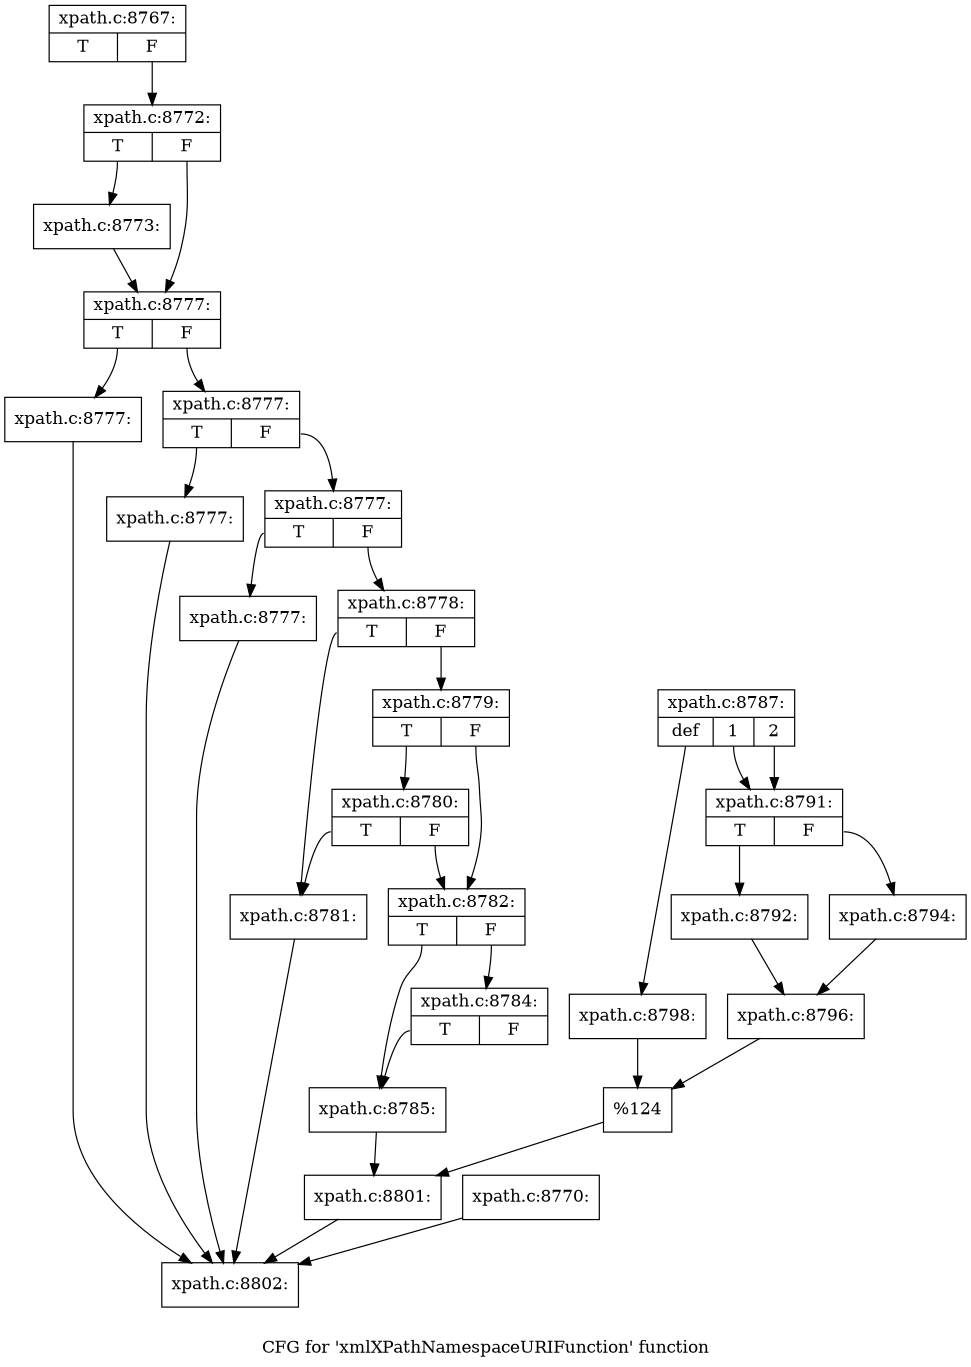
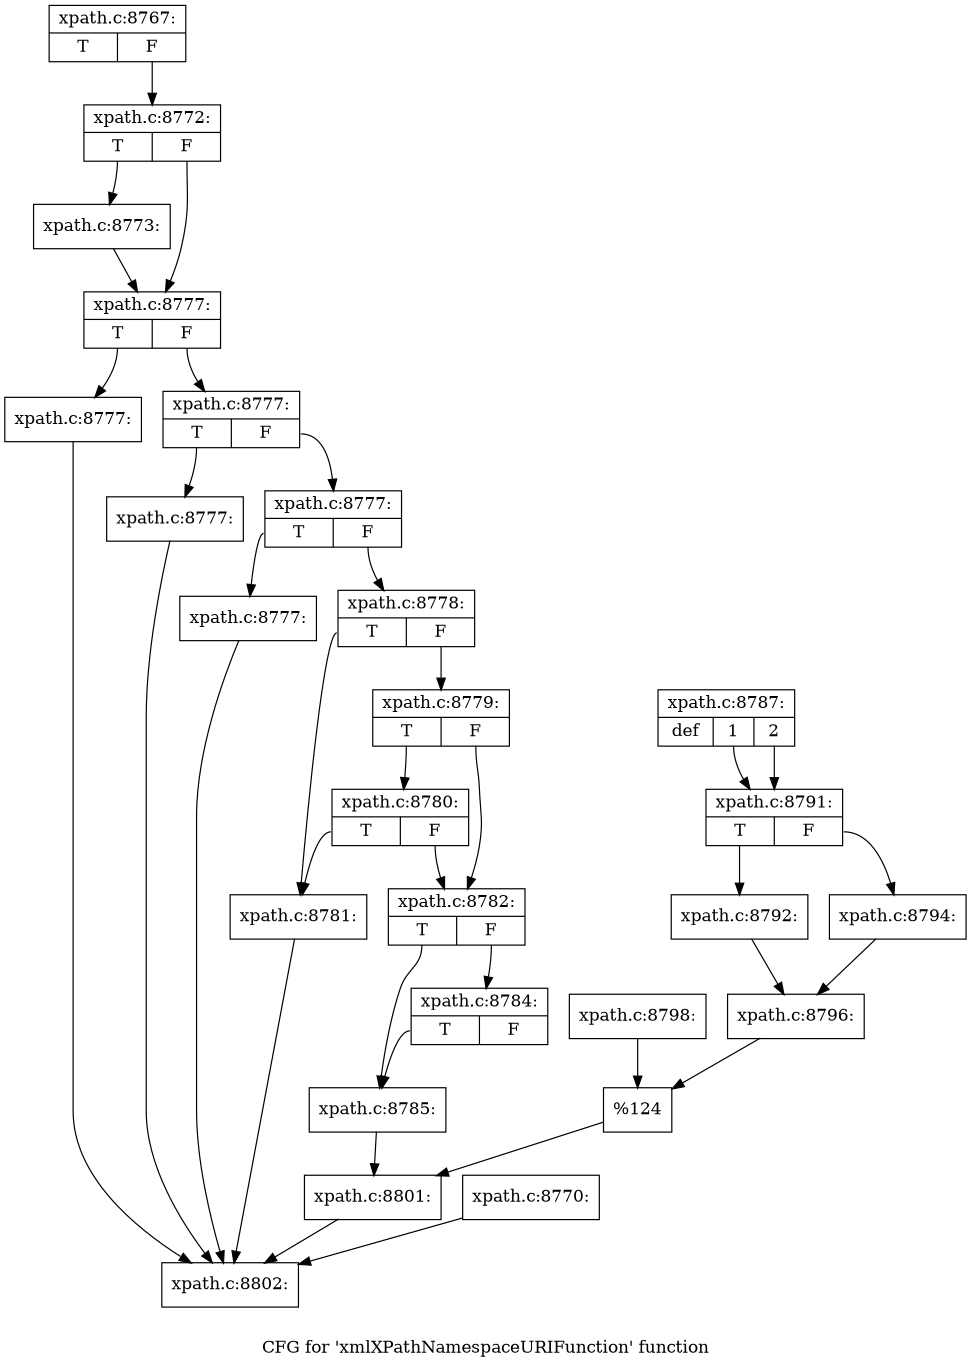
  digraph {
    label="CFG for 'xmlXPathNamespaceURIFunction' function"
    node [shape=record]
    n1 [label="{xpath.c:8767:|{<s0>T|<s1>F}}"]
    n2 [label="{xpath.c:8772:|{<s0>T|<s1>F}}"]
    n3 [label="{xpath.c:8770:}"]
    n4 [label="{xpath.c:8802:}"]
    n5 [label="{xpath.c:8773:}"]
    n6 [label="{xpath.c:8777:|{<s0>T|<s1>F}}"]
    n7 [label="{xpath.c:8777:}"]
    n8 [label="{xpath.c:8777:|{<s0>T|<s1>F}}"]
    n9 [label="{xpath.c:8777:}"]
    n10 [label="{xpath.c:8777:|{<s0>T|<s1>F}}"]
    n11 [label="{xpath.c:8777:}"]
    n12 [label="{xpath.c:8778:|{<s0>T|<s1>F}}"]
    n13 [label="{xpath.c:8781:}"]
    n14 [label="{xpath.c:8779:|{<s0>T|<s1>F}}"]
    n15 [label="{xpath.c:8780:|{<s0>T|<s1>F}}"]
    n16 [label="{xpath.c:8782:|{<s0>T|<s1>F}}"]
    n17 [label="{xpath.c:8785:}"]
    n18 [label="{xpath.c:8784:|{<s0>T|<s1>F}}"]
    n19 [label="{xpath.c:8801:}"]
    n20 [label="{xpath.c:8787:|{<s0>def|<s1>1|<s2>2}}"]
    n21 [label="{xpath.c:8798:}"]
    n22 [label="{xpath.c:8791:|{<s0>T|<s1>F}}"]
    n23 [label="{%124}"]
    n24 [label="{xpath.c:8792:}"]
    n25 [label="{xpath.c:8794:}"]
    n26 [label="{xpath.c:8796:}"]
    n1 -> n2 [tailport=s1]
    n2 -> n5 [tailport=s0]
    n2 -> n6 [tailport=s1]
    n3 -> n4
    n5 -> n6
    n6 -> n7 [tailport=s0]
    n6 -> n8 [tailport=s1]
    n7 -> n4
    n8 -> n9 [tailport=s0]
    n8 -> n10 [tailport=s1]
    n9 -> n4
    n10 -> n11 [tailport=s0]
    n10 -> n12 [tailport=s1]
    n11 -> n4
    n12 -> n13 [tailport=s0]
    n12 -> n14 [tailport=s1]
    n13 -> n4
    n14 -> n15 [tailport=s0]
    n14 -> n16 [tailport=s1]
    n15 -> n13 [tailport=s0]
    n15 -> n16 [tailport=s1]
    n16 -> n17 [tailport=s0]
    n16 -> n18 [tailport=s1]
    n17 -> n19
    n18 -> n17 [tailport=s0]
    n19 -> n4
-   n20 -> n21 [tailport=s0]
    n20 -> n22 [tailport=s1]
    n20 -> n22 [tailport=s2]
    n21 -> n23
    n22 -> n24 [tailport=s0]
    n22 -> n25 [tailport=s1]
    n23 -> n19
    n24 -> n26
    n25 -> n26
    n26 -> n23
  }
